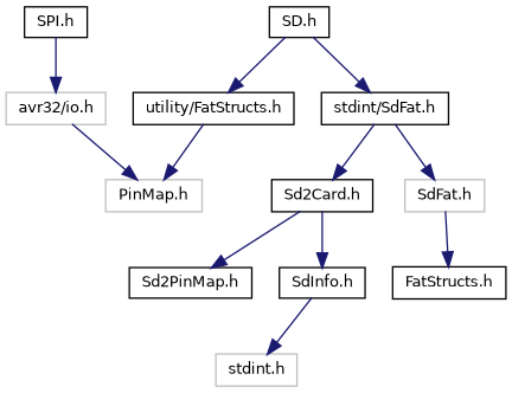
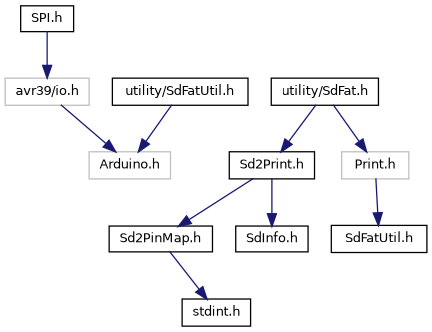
  digraph {
    node [color=black fillcolor=white fontname=Helvetica fontsize=10 shape=record style=filled]
    edge [color=midnightblue fontname=Helvetica fontsize=10 labelfontname=Helvetica labelfontsize=10 style=solid]
    n1 [height=0.2 label="SPI.h" width=0.4]
-   n2 [color=grey75 height=0.2 label="avr32/io.h" width=0.4]
-   n3 [height=0.2 label="SD.h" width=0.4]
-   n4 [height=0.2 label="stdint/SdFat.h" width=0.4]
-   n5 [height=0.2 label="utility/FatStructs.h" width=0.4]
-   n6 [color=grey75 height=0.2 label="PinMap.h" width=0.4]
-   n7 [height=0.2 label="Sd2Card.h" width=0.4]
-   n8 [color=grey75 height=0.2 label="SdFat.h" width=0.4]
+   n2 [color=grey75 height=0.2 label="avr39/io.h" width=0.4]
+   n4 [height=0.2 label="utility/SdFat.h" width=0.4]
+   n5 [height=0.2 label="utility/SdFatUtil.h" width=0.4]
+   n6 [color=grey75 height=0.2 label="Arduino.h" width=0.4]
+   n7 [height=0.2 label="Sd2Print.h" width=0.4]
+   n8 [color=grey75 height=0.2 label="Print.h" width=0.4]
    n9 [height=0.2 label="Sd2PinMap.h" width=0.4]
    n10 [height=0.2 label="SdInfo.h" width=0.4]
-   n11 [height=0.2 label="FatStructs.h" width=0.4]
-   n12 [color=grey75 height=0.2 label="stdint.h" width=0.4]
+   n11 [height=0.2 label="SdFatUtil.h" width=0.4]
+   n12 [height=0.2 label="stdint.h" width=0.4]
    n1 -> n2
    n2 -> n6
-   n3 -> n4
-   n3 -> n5
    n4 -> n7
    n4 -> n8
    n5 -> n6
    n7 -> n9
    n7 -> n10
    n8 -> n11
-   n10 -> n12
+   n9 -> n12
  }
